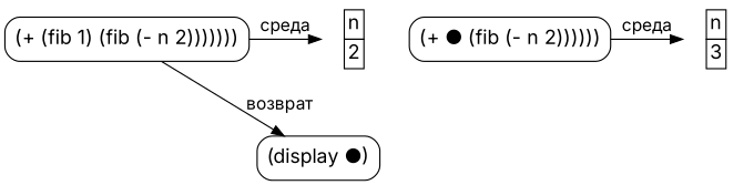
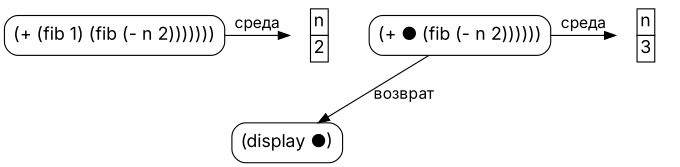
  digraph {
    fontname=Inter
    node [fontname=Inter fontsize=16 shape=rect style=rounded]
    edge [fontname=Inter]
    n1 [label="(+ (fib 1) (fib (- n 2)))))))\n"]
    n2 [label=<       <table border="0" cellborder="1" cellspacing="0">       <tr><td>n</td></tr>       <tr><td>2</td></tr>       </table>     > shape=none]
    n3 [label="(+ ● (fib (- n 2))))))\n"]
    n4 [label=<       <table border="0" cellborder="1" cellspacing="0">       <tr><td>n</td></tr>       <tr><td>3</td></tr>       </table>     > shape=none]
    n5 [label="(display ●)"]
    subgraph sub_1 {
      rank=same
      n1
      n2
    }
    subgraph sub_2 {
      rank=same
      n3
      n4
    }
    n1 -> n2 [label="среда"]
    n3 -> n4 [label="среда"]
-   n1 -> n5 [label="возврат"]
+   n3 -> n5 [label="возврат"]
  }
